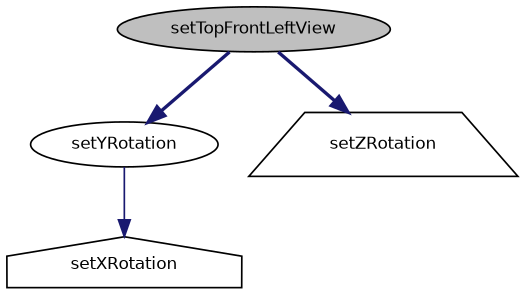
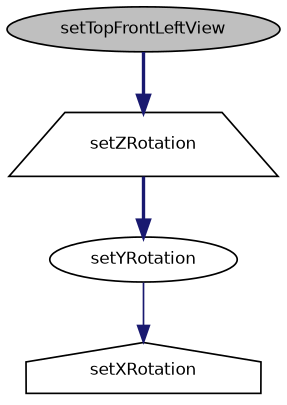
  digraph {
    rankdir=TB
    node [color=black fillcolor=white fontname=Helvetica fontsize=10 shape=ellipse style=filled]
    edge [color=midnightblue fontname=Helvetica fontsize=10 labelfontname=Helvetica labelfontsize=10 style=bold]
    n1 [fillcolor=grey75 fontcolor=black height=0.2 label=setTopFrontLeftView width=0.4]
    n2 [height=0.2 label=setYRotation width=0.4]
    n3 [height=0.2 label=setZRotation shape=trapezium width=0.4]
    n4 [height=0.2 label=setXRotation shape=house width=0.4]
-   n1 -> n2
+   n3 -> n2
    n1 -> n3
    n2 -> n4 [style=solid]
  }
